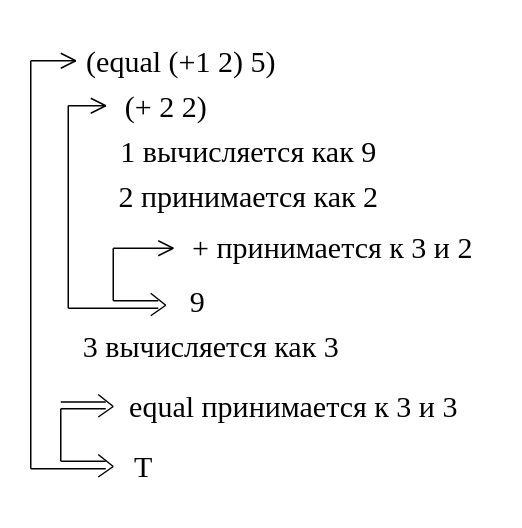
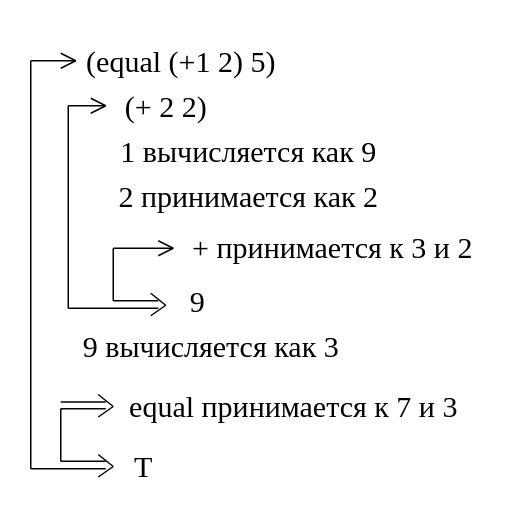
  <mxCell id="0" />
  <mxCell id="1" parent="0" />
  <mxCell id="2" value="" style="endArrow=none;html=1;rounded=0;fontFamily=Times New Roman;fontSize=20;" edge="1" parent="1"><mxGeometry width="50" height="50" relative="1" as="geometry"><mxPoint x="50" y="40" as="sourcePoint" /><mxPoint x="40" y="45" as="targetPoint" /></mxGeometry></mxCell>
  <mxCell id="3" value="" style="endArrow=none;html=1;rounded=0;" edge="1" parent="1"><mxGeometry width="50" height="50" relative="1" as="geometry"><mxPoint x="20" y="312" as="sourcePoint" /><mxPoint x="20" y="40" as="targetPoint" /></mxGeometry></mxCell>
  <mxCell id="4" value="&lt;font face=&quot;Times New Roman&quot; style=&quot;font-size: 20px;&quot;&gt;(equal (+1 2) 5)&lt;/font&gt;" style="text;html=1;align=center;verticalAlign=middle;resizable=0;points=[];autosize=1;strokeColor=none;fillColor=none;" vertex="1" parent="1"><mxGeometry x="45" y="20" width="150" height="40" as="geometry" /></mxCell>
  <mxCell id="5" value="1 вычисляется как 9" style="text;html=1;align=center;verticalAlign=middle;resizable=0;points=[];autosize=1;strokeColor=none;fillColor=none;fontSize=20;fontFamily=Times New Roman;" vertex="1" parent="1"><mxGeometry x="70" y="80" width="190" height="40" as="geometry" /></mxCell>
  <mxCell id="6" value="9" style="text;html=1;align=center;verticalAlign=middle;resizable=0;points=[];autosize=1;strokeColor=none;fillColor=none;fontSize=20;fontFamily=Times New Roman;" vertex="1" parent="1"><mxGeometry x="116" y="180" width="30" height="40" as="geometry" /></mxCell>
  <mxCell id="7" value="T" style="text;html=1;align=center;verticalAlign=middle;resizable=0;points=[];autosize=1;strokeColor=none;fillColor=none;fontSize=20;fontFamily=Times New Roman;" vertex="1" parent="1"><mxGeometry x="75" y="290" width="40" height="40" as="geometry" /></mxCell>
  <mxCell id="8" value="2 принимается как 2" style="text;html=1;align=center;verticalAlign=middle;resizable=0;points=[];autosize=1;strokeColor=none;fillColor=none;fontSize=20;fontFamily=Times New Roman;" vertex="1" parent="1"><mxGeometry x="70" y="110" width="190" height="40" as="geometry" /></mxCell>
  <mxCell id="9" value="(+ 2 2)" style="text;html=1;align=center;verticalAlign=middle;resizable=0;points=[];autosize=1;strokeColor=none;fillColor=none;fontSize=20;fontFamily=Times New Roman;" vertex="1" parent="1"><mxGeometry x="70" y="50" width="80" height="40" as="geometry" /></mxCell>
  <mxCell id="10" value="+ принимается к 3 и 2" style="text;html=1;align=center;verticalAlign=middle;resizable=0;points=[];autosize=1;strokeColor=none;fillColor=none;fontSize=20;fontFamily=Times New Roman;" vertex="1" parent="1"><mxGeometry x="116" y="144" width="210" height="40" as="geometry" /></mxCell>
- <mxCell id="11" value="equal принимается к 3 и 3" style="text;html=1;align=center;verticalAlign=middle;resizable=0;points=[];autosize=1;strokeColor=none;fillColor=none;fontSize=20;fontFamily=Times New Roman;" vertex="1" parent="1"><mxGeometry x="75" y="250" width="240" height="40" as="geometry" /></mxCell>
+ <mxCell id="11" value="equal принимается к 7 и 3" style="text;html=1;align=center;verticalAlign=middle;resizable=0;points=[];autosize=1;strokeColor=none;fillColor=none;fontSize=20;fontFamily=Times New Roman;" vertex="1" parent="1"><mxGeometry x="75" y="250" width="240" height="40" as="geometry" /></mxCell>
  <mxCell id="12" value="" style="endArrow=none;html=1;rounded=0;fontFamily=Times New Roman;fontSize=20;" edge="1" parent="1"><mxGeometry width="50" height="50" relative="1" as="geometry"><mxPoint x="45" y="205" as="sourcePoint" /><mxPoint x="45" y="70" as="targetPoint" /></mxGeometry></mxCell>
  <mxCell id="13" value="" style="endArrow=none;html=1;rounded=0;fontFamily=Times New Roman;fontSize=20;" edge="1" parent="1"><mxGeometry width="50" height="50" relative="1" as="geometry"><mxPoint x="75" y="200" as="sourcePoint" /><mxPoint x="75" y="165" as="targetPoint" /></mxGeometry></mxCell>
  <mxCell id="14" value="" style="endArrow=none;html=1;rounded=0;fontFamily=Times New Roman;fontSize=20;" edge="1" parent="1"><mxGeometry width="50" height="50" relative="1" as="geometry"><mxPoint x="75" y="200" as="sourcePoint" /><mxPoint x="105" y="200" as="targetPoint" /></mxGeometry></mxCell>
  <mxCell id="15" value="" style="endArrow=none;html=1;rounded=0;fontFamily=Times New Roman;fontSize=20;" edge="1" parent="1"><mxGeometry width="50" height="50" relative="1" as="geometry"><mxPoint x="45" y="205" as="sourcePoint" /><mxPoint x="105" y="205" as="targetPoint" /></mxGeometry></mxCell>
  <mxCell id="16" value="" style="endArrow=none;html=1;rounded=0;fontFamily=Times New Roman;fontSize=20;" edge="1" parent="1"><mxGeometry width="50" height="50" relative="1" as="geometry"><mxPoint x="20" y="40" as="sourcePoint" /><mxPoint x="50" y="40" as="targetPoint" /></mxGeometry></mxCell>
  <mxCell id="17" value="" style="endArrow=none;html=1;rounded=0;fontFamily=Times New Roman;fontSize=20;" edge="1" parent="1"><mxGeometry width="50" height="50" relative="1" as="geometry"><mxPoint x="40" y="35" as="sourcePoint" /><mxPoint x="50" y="40" as="targetPoint" /></mxGeometry></mxCell>
  <mxCell id="18" value="" style="endArrow=none;html=1;rounded=0;fontFamily=Times New Roman;fontSize=20;" edge="1" parent="1"><mxGeometry width="50" height="50" relative="1" as="geometry"><mxPoint x="70" y="70" as="sourcePoint" /><mxPoint x="60" y="75" as="targetPoint" /></mxGeometry></mxCell>
  <mxCell id="19" value="" style="endArrow=none;html=1;rounded=0;fontFamily=Times New Roman;fontSize=20;" edge="1" parent="1"><mxGeometry width="50" height="50" relative="1" as="geometry"><mxPoint x="60" y="65" as="sourcePoint" /><mxPoint x="70" y="70" as="targetPoint" /></mxGeometry></mxCell>
  <mxCell id="20" value="" style="endArrow=none;html=1;rounded=0;fontFamily=Times New Roman;fontSize=20;" edge="1" parent="1"><mxGeometry width="50" height="50" relative="1" as="geometry"><mxPoint x="45" y="70" as="sourcePoint" /><mxPoint x="69" y="70" as="targetPoint" /></mxGeometry></mxCell>
  <mxCell id="21" value="" style="endArrow=none;html=1;rounded=0;fontFamily=Times New Roman;fontSize=20;" edge="1" parent="1"><mxGeometry width="50" height="50" relative="1" as="geometry"><mxPoint x="115" y="165" as="sourcePoint" /><mxPoint x="105" y="170" as="targetPoint" /></mxGeometry></mxCell>
  <mxCell id="22" value="" style="endArrow=none;html=1;rounded=0;fontFamily=Times New Roman;fontSize=20;" edge="1" parent="1"><mxGeometry width="50" height="50" relative="1" as="geometry"><mxPoint x="105" y="160" as="sourcePoint" /><mxPoint x="115" y="165" as="targetPoint" /></mxGeometry></mxCell>
  <mxCell id="23" value="" style="endArrow=none;html=1;rounded=0;fontFamily=Times New Roman;fontSize=20;" edge="1" parent="1"><mxGeometry width="50" height="50" relative="1" as="geometry"><mxPoint x="75" y="165" as="sourcePoint" /><mxPoint x="115" y="165" as="targetPoint" /></mxGeometry></mxCell>
  <mxCell id="24" value="" style="endArrow=none;html=1;rounded=0;fontFamily=Times New Roman;fontSize=20;" edge="1" parent="1"><mxGeometry width="50" height="50" relative="1" as="geometry"><mxPoint x="110" y="203" as="sourcePoint" /><mxPoint x="100" y="210" as="targetPoint" /></mxGeometry></mxCell>
  <mxCell id="25" value="" style="endArrow=none;html=1;rounded=0;fontFamily=Times New Roman;fontSize=20;" edge="1" parent="1"><mxGeometry width="50" height="50" relative="1" as="geometry"><mxPoint x="100" y="195" as="sourcePoint" /><mxPoint x="110" y="203" as="targetPoint" /></mxGeometry></mxCell>
  <mxCell id="26" value="" style="endArrow=none;html=1;rounded=0;fontFamily=Times New Roman;fontSize=20;" edge="1" parent="1"><mxGeometry width="50" height="50" relative="1" as="geometry"><mxPoint x="40" y="267.5" as="sourcePoint" /><mxPoint x="70" y="267.5" as="targetPoint" /></mxGeometry></mxCell>
  <mxCell id="27" value="" style="endArrow=none;html=1;rounded=0;fontFamily=Times New Roman;fontSize=20;" edge="1" parent="1"><mxGeometry width="50" height="50" relative="1" as="geometry"><mxPoint x="40" y="272" as="sourcePoint" /><mxPoint x="70" y="272" as="targetPoint" /></mxGeometry></mxCell>
  <mxCell id="28" value="" style="endArrow=none;html=1;rounded=0;fontFamily=Times New Roman;fontSize=20;" edge="1" parent="1"><mxGeometry width="50" height="50" relative="1" as="geometry"><mxPoint x="75" y="270.5" as="sourcePoint" /><mxPoint x="65" y="277.5" as="targetPoint" /></mxGeometry></mxCell>
  <mxCell id="29" value="" style="endArrow=none;html=1;rounded=0;fontFamily=Times New Roman;fontSize=20;" edge="1" parent="1"><mxGeometry width="50" height="50" relative="1" as="geometry"><mxPoint x="65" y="262.5" as="sourcePoint" /><mxPoint x="75" y="270.5" as="targetPoint" /></mxGeometry></mxCell>
  <mxCell id="30" value="" style="endArrow=none;html=1;rounded=0;fontFamily=Times New Roman;fontSize=20;" edge="1" parent="1"><mxGeometry width="50" height="50" relative="1" as="geometry"><mxPoint x="40" y="307" as="sourcePoint" /><mxPoint x="40" y="272" as="targetPoint" /></mxGeometry></mxCell>
  <mxCell id="31" value="" style="endArrow=none;html=1;rounded=0;fontFamily=Times New Roman;fontSize=20;" edge="1" parent="1"><mxGeometry width="50" height="50" relative="1" as="geometry"><mxPoint x="40" y="307" as="sourcePoint" /><mxPoint x="70" y="307" as="targetPoint" /></mxGeometry></mxCell>
  <mxCell id="32" value="" style="endArrow=none;html=1;rounded=0;fontFamily=Times New Roman;fontSize=20;" edge="1" parent="1"><mxGeometry width="50" height="50" relative="1" as="geometry"><mxPoint x="20" y="312" as="sourcePoint" /><mxPoint x="70" y="312" as="targetPoint" /></mxGeometry></mxCell>
  <mxCell id="33" value="" style="endArrow=none;html=1;rounded=0;fontFamily=Times New Roman;fontSize=20;" edge="1" parent="1"><mxGeometry width="50" height="50" relative="1" as="geometry"><mxPoint x="75" y="310.5" as="sourcePoint" /><mxPoint x="65" y="317.5" as="targetPoint" /></mxGeometry></mxCell>
  <mxCell id="34" value="" style="endArrow=none;html=1;rounded=0;fontFamily=Times New Roman;fontSize=20;" edge="1" parent="1"><mxGeometry width="50" height="50" relative="1" as="geometry"><mxPoint x="65" y="302.5" as="sourcePoint" /><mxPoint x="75" y="310.5" as="targetPoint" /></mxGeometry></mxCell>
- <mxCell id="35" value="3 вычисляется как 3" style="text;html=1;align=center;verticalAlign=middle;resizable=0;points=[];autosize=1;strokeColor=none;fillColor=none;fontSize=20;fontFamily=Times New Roman;" vertex="1" parent="1"><mxGeometry x="45" y="210" width="190" height="40" as="geometry" /></mxCell>
+ <mxCell id="35" value="9 вычисляется как 3" style="text;html=1;align=center;verticalAlign=middle;resizable=0;points=[];autosize=1;strokeColor=none;fillColor=none;fontSize=20;fontFamily=Times New Roman;" vertex="1" parent="1"><mxGeometry x="45" y="210" width="190" height="40" as="geometry" /></mxCell>
